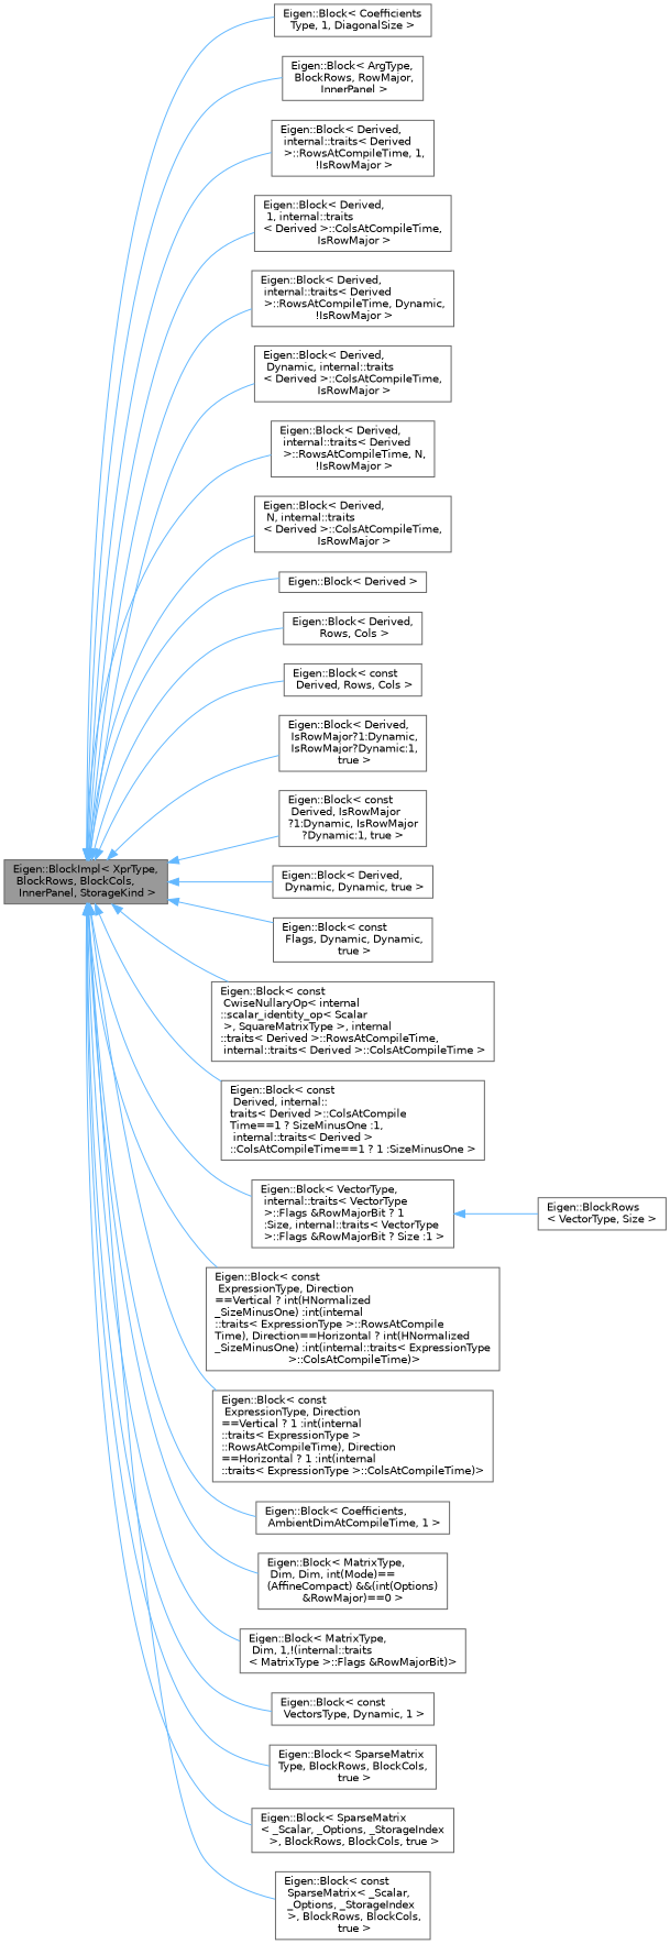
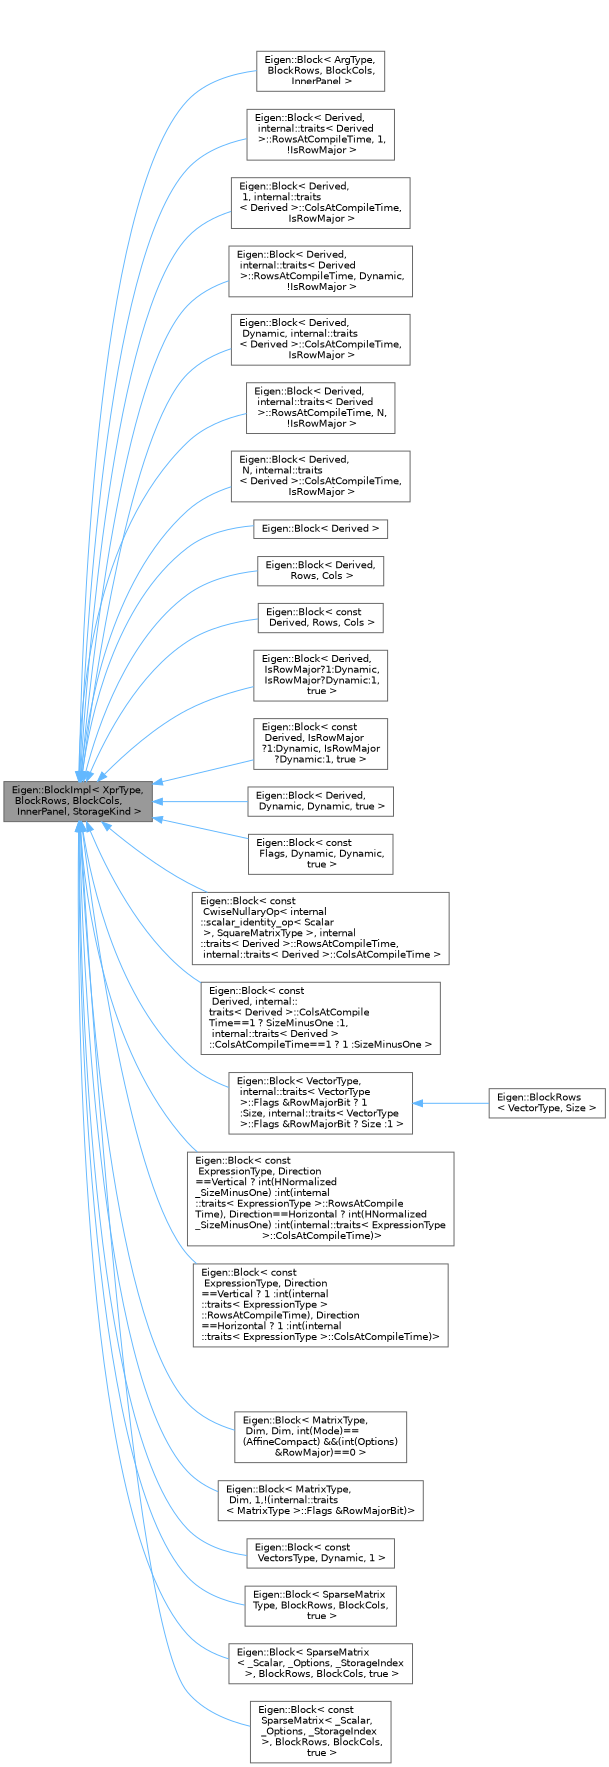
  digraph {
    rankdir=LR
    node [color=gray40 fillcolor=white fontname=Helvetica fontsize=10 shape=box style=filled]
    edge [color=steelblue1 dir=back fontname=Helvetica fontsize=10 labelfontname=Helvetica labelfontsize=10 style=solid]
    n1 [fillcolor=grey60 fontcolor=black height=0.2 label="Eigen::BlockImpl\< XprType,\l BlockRows, BlockCols,\l InnerPanel, StorageKind \>" width=0.4]
-   n2 [height=0.2 label="Eigen::Block\< Coefficients\lType, 1, DiagonalSize \>" width=0.4]
-   n3 [height=0.2 label="Eigen::Block\< ArgType,\l BlockRows, RowMajor,\l InnerPanel \>" width=0.4]
+   n3 [height=0.2 label="Eigen::Block\< ArgType,\l BlockRows, BlockCols,\l InnerPanel \>" width=0.4]
    n4 [height=0.2 label="Eigen::Block\< Derived,\l internal::traits\< Derived\l \>::RowsAtCompileTime, 1,\l !IsRowMajor \>" width=0.4]
    n5 [height=0.2 label="Eigen::Block\< Derived,\l 1, internal::traits\l\< Derived \>::ColsAtCompileTime,\l IsRowMajor \>" width=0.4]
    n6 [height=0.2 label="Eigen::Block\< Derived,\l internal::traits\< Derived\l \>::RowsAtCompileTime, Dynamic,\l !IsRowMajor \>" width=0.4]
    n7 [height=0.2 label="Eigen::Block\< Derived,\l Dynamic, internal::traits\l\< Derived \>::ColsAtCompileTime,\l IsRowMajor \>" width=0.4]
    n8 [height=0.2 label="Eigen::Block\< Derived,\l internal::traits\< Derived\l \>::RowsAtCompileTime, N,\l !IsRowMajor \>" width=0.4]
    n9 [height=0.2 label="Eigen::Block\< Derived,\l N, internal::traits\l\< Derived \>::ColsAtCompileTime,\l IsRowMajor \>" width=0.4]
    n10 [height=0.2 label="Eigen::Block\< Derived \>" width=0.4]
    n11 [height=0.2 label="Eigen::Block\< Derived,\l Rows, Cols \>" width=0.4]
    n12 [height=0.2 label="Eigen::Block\< const\l Derived, Rows, Cols \>" width=0.4]
    n13 [height=0.2 label="Eigen::Block\< Derived,\l IsRowMajor?1:Dynamic,\l IsRowMajor?Dynamic:1,\l true \>" width=0.4]
    n14 [height=0.2 label="Eigen::Block\< const\l Derived, IsRowMajor\l?1:Dynamic, IsRowMajor\l?Dynamic:1, true \>" width=0.4]
    n15 [height=0.2 label="Eigen::Block\< Derived,\l Dynamic, Dynamic, true \>" width=0.4]
    n16 [height=0.2 label="Eigen::Block\< const\l Flags, Dynamic, Dynamic,\l true \>" width=0.4]
    n17 [height=0.2 label="Eigen::Block\< const\l CwiseNullaryOp\< internal\l::scalar_identity_op\< Scalar\l \>, SquareMatrixType \>, internal\l::traits\< Derived \>::RowsAtCompileTime,\l internal::traits\< Derived \>::ColsAtCompileTime \>" width=0.4]
    n18 [height=0.2 label="Eigen::Block\< const\l Derived, internal::\ltraits\< Derived \>::ColsAtCompile\lTime==1 ? SizeMinusOne :1,\l internal::traits\< Derived \>\l::ColsAtCompileTime==1 ? 1 :SizeMinusOne \>" width=0.4]
    n19 [height=0.2 label="Eigen::Block\< VectorType,\l internal::traits\< VectorType\l \>::Flags &RowMajorBit ? 1\l :Size, internal::traits\< VectorType\l \>::Flags &RowMajorBit ? Size :1 \>" width=0.4]
    n20 [height=0.2 label="Eigen::Block\< const\l ExpressionType, Direction\l==Vertical ? int(HNormalized\l_SizeMinusOne) :int(internal\l::traits\< ExpressionType \>::RowsAtCompile\lTime), Direction==Horizontal ? int(HNormalized\l_SizeMinusOne) :int(internal::traits\< ExpressionType\l \>::ColsAtCompileTime)\>" width=0.4]
    n21 [height=0.2 label="Eigen::Block\< const\l ExpressionType, Direction\l==Vertical ? 1 :int(internal\l::traits\< ExpressionType \>\l::RowsAtCompileTime), Direction\l==Horizontal ? 1 :int(internal\l::traits\< ExpressionType \>::ColsAtCompileTime)\>" width=0.4]
-   n22 [height=0.2 label="Eigen::Block\< Coefficients,\l AmbientDimAtCompileTime, 1 \>" width=0.4]
    n23 [height=0.2 label="Eigen::Block\< MatrixType,\l Dim, Dim, int(Mode)==\l(AffineCompact) &&(int(Options)\l&RowMajor)==0 \>" width=0.4]
    n24 [height=0.2 label="Eigen::Block\< MatrixType,\l Dim, 1,!(internal::traits\l\< MatrixType \>::Flags &RowMajorBit)\>" width=0.4]
    n25 [height=0.2 label="Eigen::Block\< const\l VectorsType, Dynamic, 1 \>" width=0.4]
    n26 [height=0.2 label="Eigen::Block\< SparseMatrix\lType, BlockRows, BlockCols,\l true \>" width=0.4]
    n27 [height=0.2 label="Eigen::Block\< SparseMatrix\l\< _Scalar, _Options, _StorageIndex\l \>, BlockRows, BlockCols, true \>" width=0.4]
    n28 [height=0.2 label="Eigen::Block\< const\l SparseMatrix\< _Scalar,\l _Options, _StorageIndex\l \>, BlockRows, BlockCols,\l true \>" width=0.4]
    n29 [height=0.2 label="Eigen::BlockRows\l\< VectorType, Size \>" width=0.4]
-   n1 -> n2
    n1 -> n3
    n1 -> n4
    n1 -> n5
    n1 -> n6
    n1 -> n7
    n1 -> n8
    n1 -> n9
    n1 -> n10
    n1 -> n11
    n1 -> n12
    n1 -> n13
    n1 -> n14
    n1 -> n15
    n1 -> n16
    n1 -> n17
    n1 -> n18
    n1 -> n19
    n1 -> n20
    n1 -> n21
-   n1 -> n22
    n1 -> n23
    n1 -> n24
    n1 -> n25
    n1 -> n26
    n1 -> n27
    n1 -> n28
    n19 -> n29
  }
